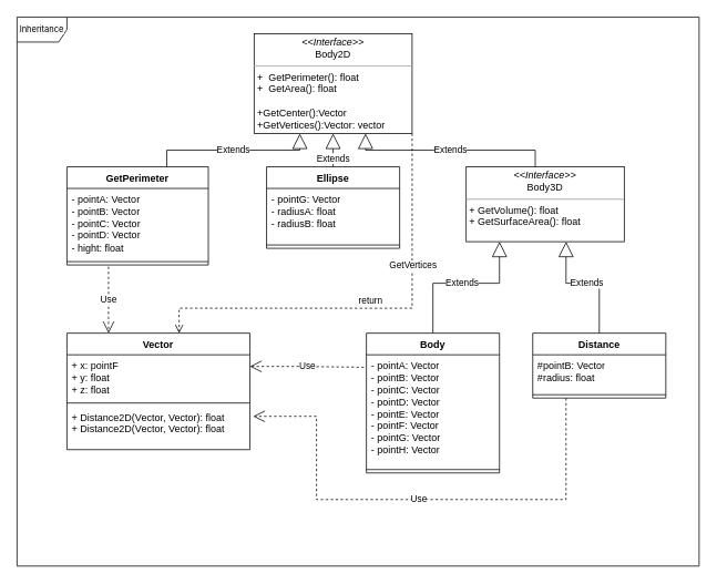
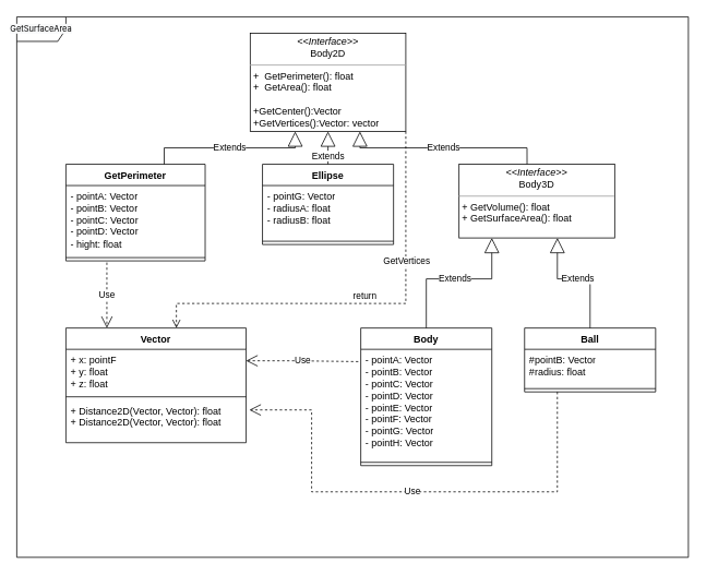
  <mxCell id="0" />
  <mxCell id="1" parent="0" />
- <mxCell id="2" value="&lt;a style=&quot;box-sizing: border-box; color: rgb(0, 0, 0); text-decoration-line: none; background-color: rgb(248, 249, 250); overflow: hidden; text-overflow: ellipsis; cursor: pointer; font-family: -apple-system, BlinkMacSystemFont, &amp;quot;Segoe UI&amp;quot;, Roboto, &amp;quot;Helvetica Neue&amp;quot;, Arial, &amp;quot;Noto Sans&amp;quot;, &amp;quot;Liberation Sans&amp;quot;, sans-serif, &amp;quot;Apple Color Emoji&amp;quot;, &amp;quot;Segoe UI Emoji&amp;quot;, &amp;quot;Segoe UI Symbol&amp;quot;, &amp;quot;Noto Color Emoji&amp;quot;; text-align: left;&quot; tabindex=&quot;-1&quot; data-for=&quot;cm_name&quot; href=&quot;https://lms.foxminded.ua/mod/assign/view.php?id=679&quot; class=&quot;courseindex-link text-truncate&quot;&gt;&lt;font style=&quot;font-size: 10px;&quot;&gt;Inheritance&lt;/font&gt;&lt;/a&gt;" style="shape=umlFrame;whiteSpace=wrap;html=1;rounded=0;shadow=0;comic=0;labelBackgroundColor=none;strokeWidth=1;fontFamily=Verdana;fontSize=10;align=center;" parent="1" vertex="1"><mxGeometry x="20" y="20" width="820" height="660" as="geometry" /></mxCell>
+ <mxCell id="2" value="&lt;a style=&quot;box-sizing: border-box; color: rgb(0, 0, 0); text-decoration-line: none; background-color: rgb(248, 249, 250); overflow: hidden; text-overflow: ellipsis; cursor: pointer; font-family: -apple-system, BlinkMacSystemFont, &amp;quot;Segoe UI&amp;quot;, Roboto, &amp;quot;Helvetica Neue&amp;quot;, Arial, &amp;quot;Noto Sans&amp;quot;, &amp;quot;Liberation Sans&amp;quot;, sans-serif, &amp;quot;Apple Color Emoji&amp;quot;, &amp;quot;Segoe UI Emoji&amp;quot;, &amp;quot;Segoe UI Symbol&amp;quot;, &amp;quot;Noto Color Emoji&amp;quot;; text-align: left;&quot; tabindex=&quot;-1&quot; data-for=&quot;cm_name&quot; href=&quot;https://lms.foxminded.ua/mod/assign/view.php?id=679&quot; class=&quot;courseindex-link text-truncate&quot;&gt;&lt;font style=&quot;font-size: 10px;&quot;&gt;GetSurfaceArea&lt;/font&gt;&lt;/a&gt;" style="shape=umlFrame;whiteSpace=wrap;html=1;rounded=0;shadow=0;comic=0;labelBackgroundColor=none;strokeWidth=1;fontFamily=Verdana;fontSize=10;align=center;" parent="1" vertex="1"><mxGeometry x="20" y="20" width="820" height="660" as="geometry" /></mxCell>
  <mxCell id="3" value="GetPerimeter" style="swimlane;fontStyle=1;align=center;verticalAlign=top;childLayout=stackLayout;horizontal=1;startSize=26;horizontalStack=0;resizeParent=1;resizeParentMax=0;resizeLast=0;collapsible=1;marginBottom=0;whiteSpace=wrap;html=1;" vertex="1" parent="1"><mxGeometry x="80" y="200" width="170" height="118" as="geometry" /></mxCell>
  <mxCell id="4" value="- pointA: Vector&lt;br&gt;-&amp;nbsp;pointB: Vector&lt;br&gt;- pointC: Vector&lt;br style=&quot;border-color: var(--border-color);&quot;&gt;-&amp;nbsp;pointD: Vector&lt;br style=&quot;border-color: var(--border-color);&quot;&gt;- hight: float" style="text;strokeColor=none;fillColor=none;align=left;verticalAlign=top;spacingLeft=4;spacingRight=4;overflow=hidden;rotatable=0;points=[[0,0.5],[1,0.5]];portConstraint=eastwest;whiteSpace=wrap;html=1;" vertex="1" parent="3"><mxGeometry y="26" width="170" height="84" as="geometry" /></mxCell>
  <mxCell id="5" value="" style="line;strokeWidth=1;fillColor=none;align=left;verticalAlign=middle;spacingTop=-1;spacingLeft=3;spacingRight=3;rotatable=0;labelPosition=right;points=[];portConstraint=eastwest;strokeColor=inherit;" vertex="1" parent="3"><mxGeometry y="110" width="170" height="8" as="geometry" /></mxCell>
  <mxCell id="6" value="Ellipse" style="swimlane;fontStyle=1;align=center;verticalAlign=top;childLayout=stackLayout;horizontal=1;startSize=26;horizontalStack=0;resizeParent=1;resizeParentMax=0;resizeLast=0;collapsible=1;marginBottom=0;whiteSpace=wrap;html=1;" vertex="1" parent="1"><mxGeometry x="320" y="200" width="160" height="98" as="geometry" /></mxCell>
  <mxCell id="7" value="&lt;div&gt;- pointG: Vector&lt;/div&gt;&lt;div&gt;- radiusA: float&lt;/div&gt;&lt;div&gt;- radiusB: float&lt;/div&gt;" style="text;strokeColor=none;fillColor=none;align=left;verticalAlign=top;spacingLeft=4;spacingRight=4;overflow=hidden;rotatable=0;points=[[0,0.5],[1,0.5]];portConstraint=eastwest;whiteSpace=wrap;html=1;" vertex="1" parent="6"><mxGeometry y="26" width="160" height="64" as="geometry" /></mxCell>
  <mxCell id="8" value="" style="line;strokeWidth=1;fillColor=none;align=left;verticalAlign=middle;spacingTop=-1;spacingLeft=3;spacingRight=3;rotatable=0;labelPosition=right;points=[];portConstraint=eastwest;strokeColor=inherit;" vertex="1" parent="6"><mxGeometry y="90" width="160" height="8" as="geometry" /></mxCell>
  <mxCell id="9" value="&lt;p style=&quot;margin:0px;margin-top:4px;text-align:center;&quot;&gt;&lt;i style=&quot;border-color: var(--border-color);&quot;&gt;&amp;lt;&amp;lt;Interface&amp;gt;&amp;gt;&lt;/i&gt;&lt;br&gt;Body2D&lt;br&gt;&lt;/p&gt;&lt;hr size=&quot;1&quot;&gt;&lt;p style=&quot;margin:0px;margin-left:4px;&quot;&gt;&lt;/p&gt;&lt;p style=&quot;margin:0px;margin-left:4px;&quot;&gt;+ &amp;nbsp;GetPerimeter(): float&lt;br&gt;+ &amp;nbsp;GetArea(): float&lt;/p&gt;&lt;p style=&quot;margin:0px;margin-left:4px;&quot;&gt;&lt;br&gt;&lt;/p&gt;&lt;p style=&quot;margin:0px;margin-left:4px;&quot;&gt;+GetCenter():Vector&lt;/p&gt;&lt;p style=&quot;margin:0px;margin-left:4px;&quot;&gt;+GetVertices():Vector: vector&lt;/p&gt;" style="verticalAlign=top;align=left;overflow=fill;fontSize=12;fontFamily=Helvetica;html=1;whiteSpace=wrap;" vertex="1" parent="1"><mxGeometry x="305" y="40" width="190" height="120" as="geometry" /></mxCell>
  <mxCell id="10" value="&lt;p style=&quot;margin:0px;margin-top:4px;text-align:center;&quot;&gt;&lt;i style=&quot;border-color: var(--border-color);&quot;&gt;&amp;lt;&amp;lt;Interface&amp;gt;&amp;gt;&lt;/i&gt;&lt;br&gt;Body3D&lt;br&gt;&lt;/p&gt;&lt;hr size=&quot;1&quot;&gt;&lt;p style=&quot;margin:0px;margin-left:4px;&quot;&gt;&lt;/p&gt;&lt;p style=&quot;margin:0px;margin-left:4px;&quot;&gt;+ GetVolume(): float&lt;br&gt;+ GetSurfaceArea(): float&lt;/p&gt;" style="verticalAlign=top;align=left;overflow=fill;fontSize=12;fontFamily=Helvetica;html=1;whiteSpace=wrap;" vertex="1" parent="1"><mxGeometry x="560" y="200" width="190" height="90" as="geometry" /></mxCell>
  <mxCell id="11" value="Body" style="swimlane;fontStyle=1;align=center;verticalAlign=top;childLayout=stackLayout;horizontal=1;startSize=26;horizontalStack=0;resizeParent=1;resizeParentMax=0;resizeLast=0;collapsible=1;marginBottom=0;whiteSpace=wrap;html=1;" vertex="1" parent="1"><mxGeometry x="440" y="400" width="160" height="168" as="geometry" /></mxCell>
  <mxCell id="12" value="- pointA: Vector&lt;br style=&quot;border-color: var(--border-color);&quot;&gt;-&amp;nbsp;pointB: Vector&lt;br style=&quot;border-color: var(--border-color);&quot;&gt;- pointC: Vector&lt;br style=&quot;border-color: var(--border-color);&quot;&gt;-&amp;nbsp;pointD: Vector&lt;br style=&quot;border-color: var(--border-color);&quot;&gt;- pointE: Vector&lt;br style=&quot;border-color: var(--border-color);&quot;&gt;-&amp;nbsp;pointF: Vector&lt;br style=&quot;border-color: var(--border-color);&quot;&gt;- pointG: Vector&lt;br style=&quot;border-color: var(--border-color);&quot;&gt;-&amp;nbsp;pointH: Vector" style="text;strokeColor=none;fillColor=none;align=left;verticalAlign=top;spacingLeft=4;spacingRight=4;overflow=hidden;rotatable=0;points=[[0,0.5],[1,0.5]];portConstraint=eastwest;whiteSpace=wrap;html=1;" vertex="1" parent="11"><mxGeometry y="26" width="160" height="134" as="geometry" /></mxCell>
  <mxCell id="13" value="" style="line;strokeWidth=1;fillColor=none;align=left;verticalAlign=middle;spacingTop=-1;spacingLeft=3;spacingRight=3;rotatable=0;labelPosition=right;points=[];portConstraint=eastwest;strokeColor=inherit;" vertex="1" parent="11"><mxGeometry y="160" width="160" height="8" as="geometry" /></mxCell>
- <mxCell id="14" value="Distance" style="swimlane;fontStyle=1;align=center;verticalAlign=top;childLayout=stackLayout;horizontal=1;startSize=26;horizontalStack=0;resizeParent=1;resizeParentMax=0;resizeLast=0;collapsible=1;marginBottom=0;whiteSpace=wrap;html=1;" vertex="1" parent="1"><mxGeometry x="640" y="400" width="160" height="78" as="geometry" /></mxCell>
+ <mxCell id="14" value="Ball" style="swimlane;fontStyle=1;align=center;verticalAlign=top;childLayout=stackLayout;horizontal=1;startSize=26;horizontalStack=0;resizeParent=1;resizeParentMax=0;resizeLast=0;collapsible=1;marginBottom=0;whiteSpace=wrap;html=1;" vertex="1" parent="1"><mxGeometry x="640" y="400" width="160" height="78" as="geometry" /></mxCell>
  <mxCell id="15" value="#pointB: Vector&lt;br&gt;#radius: float" style="text;strokeColor=none;fillColor=none;align=left;verticalAlign=top;spacingLeft=4;spacingRight=4;overflow=hidden;rotatable=0;points=[[0,0.5],[1,0.5]];portConstraint=eastwest;whiteSpace=wrap;html=1;" vertex="1" parent="14"><mxGeometry y="26" width="160" height="44" as="geometry" /></mxCell>
  <mxCell id="16" value="" style="line;strokeWidth=1;fillColor=none;align=left;verticalAlign=middle;spacingTop=-1;spacingLeft=3;spacingRight=3;rotatable=0;labelPosition=right;points=[];portConstraint=eastwest;strokeColor=inherit;" vertex="1" parent="14"><mxGeometry y="70" width="160" height="8" as="geometry" /></mxCell>
  <mxCell id="17" value="Vector" style="swimlane;fontStyle=1;align=center;verticalAlign=top;childLayout=stackLayout;horizontal=1;startSize=26;horizontalStack=0;resizeParent=1;resizeParentMax=0;resizeLast=0;collapsible=1;marginBottom=0;whiteSpace=wrap;html=1;" vertex="1" parent="1"><mxGeometry x="80" y="400" width="220" height="140" as="geometry" /></mxCell>
  <mxCell id="18" value="+ x: pointF&lt;br&gt;+ y: float&lt;br&gt;+ z: float" style="text;strokeColor=none;fillColor=none;align=left;verticalAlign=top;spacingLeft=4;spacingRight=4;overflow=hidden;rotatable=0;points=[[0,0.5],[1,0.5]];portConstraint=eastwest;whiteSpace=wrap;html=1;" vertex="1" parent="17"><mxGeometry y="26" width="220" height="54" as="geometry" /></mxCell>
  <mxCell id="19" value="" style="line;strokeWidth=1;fillColor=none;align=left;verticalAlign=middle;spacingTop=-1;spacingLeft=3;spacingRight=3;rotatable=0;labelPosition=right;points=[];portConstraint=eastwest;strokeColor=inherit;" vertex="1" parent="17"><mxGeometry y="80" width="220" height="8" as="geometry" /></mxCell>
  <mxCell id="20" value="+ Distance2D(Vector, Vector): float&lt;br&gt;+ Distance2D(Vector, Vector): float" style="text;strokeColor=none;fillColor=none;align=left;verticalAlign=top;spacingLeft=4;spacingRight=4;overflow=hidden;rotatable=0;points=[[0,0.5],[1,0.5]];portConstraint=eastwest;whiteSpace=wrap;html=1;" vertex="1" parent="17"><mxGeometry y="88" width="220" height="52" as="geometry" /></mxCell>
  <mxCell id="21" value="return" style="html=1;verticalAlign=bottom;endArrow=open;dashed=1;endSize=8;edgeStyle=elbowEdgeStyle;elbow=vertical;curved=0;rounded=0;entryX=0.613;entryY=0;entryDx=0;entryDy=0;entryPerimeter=0;exitX=1;exitY=1;exitDx=0;exitDy=0;" edge="1" parent="1" source="9" target="17"><mxGeometry relative="1" as="geometry"><mxPoint x="570" y="280" as="sourcePoint" /><mxPoint x="490" y="280" as="targetPoint" /><Array as="points"><mxPoint x="240" y="370" /><mxPoint x="450" y="360" /></Array></mxGeometry></mxCell>
  <mxCell id="22" value="GetVertices" style="edgeLabel;html=1;align=center;verticalAlign=middle;resizable=0;points=[];" vertex="1" connectable="0" parent="21"><mxGeometry x="-0.795" y="2" relative="1" as="geometry"><mxPoint x="-2" y="105" as="offset" /></mxGeometry></mxCell>
  <mxCell id="23" value="Extends" style="endArrow=block;endSize=16;endFill=0;html=1;rounded=0;exitX=0.706;exitY=0;exitDx=0;exitDy=0;exitPerimeter=0;entryX=0.289;entryY=1;entryDx=0;entryDy=0;entryPerimeter=0;" edge="1" parent="1" source="3" target="9"><mxGeometry width="160" relative="1" as="geometry"><mxPoint x="120" y="170" as="sourcePoint" /><mxPoint x="280" y="170" as="targetPoint" /><Array as="points"><mxPoint x="200" y="180" /><mxPoint x="360" y="180" /></Array></mxGeometry></mxCell>
  <mxCell id="24" value="Extends" style="endArrow=block;endSize=16;endFill=0;html=1;rounded=0;exitX=0.5;exitY=0;exitDx=0;exitDy=0;entryX=0.5;entryY=1;entryDx=0;entryDy=0;" edge="1" parent="1" source="6" target="9"><mxGeometry x="-0.5" width="160" relative="1" as="geometry"><mxPoint x="450" y="280" as="sourcePoint" /><mxPoint x="610" y="280" as="targetPoint" /><Array as="points" /><mxPoint as="offset" /></mxGeometry></mxCell>
  <mxCell id="25" value="Extends" style="endArrow=block;endSize=16;endFill=0;html=1;rounded=0;exitX=0.437;exitY=0;exitDx=0;exitDy=0;exitPerimeter=0;entryX=0.705;entryY=1;entryDx=0;entryDy=0;entryPerimeter=0;" edge="1" parent="1" source="10" target="9"><mxGeometry width="160" relative="1" as="geometry"><mxPoint x="450" y="280" as="sourcePoint" /><mxPoint x="610" y="280" as="targetPoint" /><Array as="points"><mxPoint x="643" y="180" /><mxPoint x="439" y="180" /></Array></mxGeometry></mxCell>
  <mxCell id="26" value="Extends" style="endArrow=block;endSize=16;endFill=0;html=1;rounded=0;exitX=0.5;exitY=0;exitDx=0;exitDy=0;" edge="1" parent="1" source="11"><mxGeometry width="160" relative="1" as="geometry"><mxPoint x="450" y="280" as="sourcePoint" /><mxPoint x="600" y="290" as="targetPoint" /><Array as="points"><mxPoint x="520" y="340" /><mxPoint x="600" y="340" /></Array></mxGeometry></mxCell>
  <mxCell id="27" value="Extends" style="endArrow=block;endSize=16;endFill=0;html=1;rounded=0;exitX=0.5;exitY=0;exitDx=0;exitDy=0;entryX=0.632;entryY=1;entryDx=0;entryDy=0;entryPerimeter=0;" edge="1" parent="1" source="14" target="10"><mxGeometry width="160" relative="1" as="geometry"><mxPoint x="450" y="280" as="sourcePoint" /><mxPoint x="610" y="280" as="targetPoint" /><Array as="points"><mxPoint x="720" y="340" /><mxPoint x="680" y="340" /></Array></mxGeometry></mxCell>
  <mxCell id="28" value="Use" style="endArrow=open;endSize=12;dashed=1;html=1;rounded=0;" edge="1" parent="1"><mxGeometry width="160" relative="1" as="geometry"><mxPoint x="130" y="320" as="sourcePoint" /><mxPoint x="130" y="400" as="targetPoint" /><Array as="points"><mxPoint x="130" y="370" /></Array></mxGeometry></mxCell>
  <mxCell id="29" value="Use" style="endArrow=open;endSize=12;dashed=1;html=1;rounded=0;entryX=1;entryY=0.259;entryDx=0;entryDy=0;exitX=-0.019;exitY=0.112;exitDx=0;exitDy=0;exitPerimeter=0;entryPerimeter=0;" edge="1" parent="1" source="12" target="18"><mxGeometry width="160" relative="1" as="geometry"><mxPoint x="150" y="340" as="sourcePoint" /><mxPoint x="151" y="416" as="targetPoint" /><Array as="points"><mxPoint x="360" y="440" /></Array></mxGeometry></mxCell>
  <mxCell id="30" value="Use" style="endArrow=open;endSize=12;dashed=1;html=1;rounded=0;exitX=0.25;exitY=1;exitDx=0;exitDy=0;entryX=1.018;entryY=0.231;entryDx=0;entryDy=0;entryPerimeter=0;" edge="1" parent="1" source="14" target="20"><mxGeometry width="160" relative="1" as="geometry"><mxPoint x="160" y="350" as="sourcePoint" /><mxPoint x="300" y="479" as="targetPoint" /><Array as="points"><mxPoint x="680" y="600" /><mxPoint x="380" y="600" /><mxPoint x="380" y="500" /></Array></mxGeometry></mxCell>
